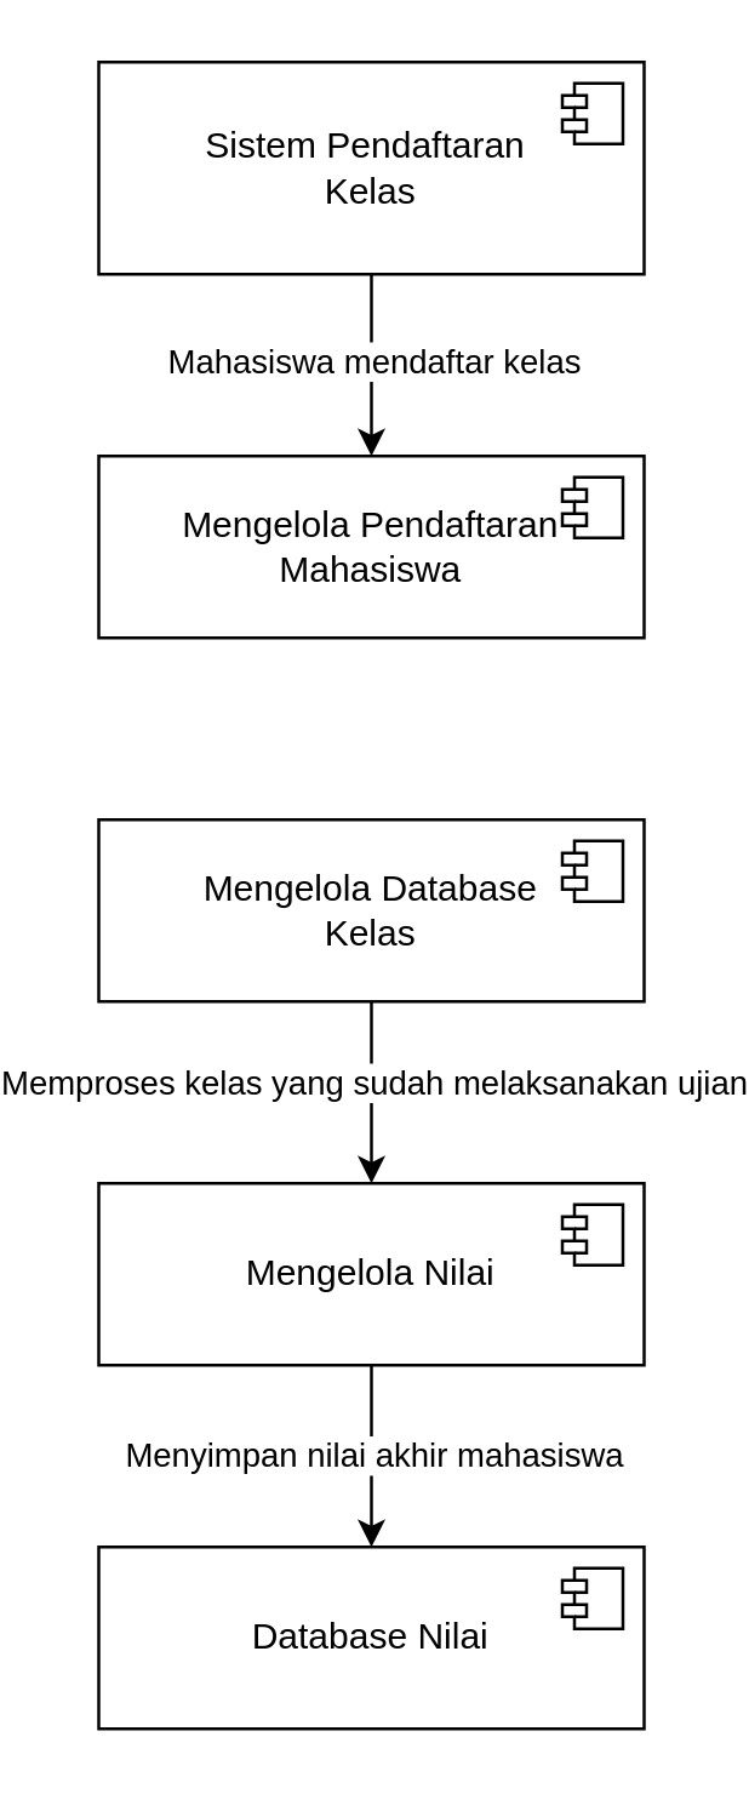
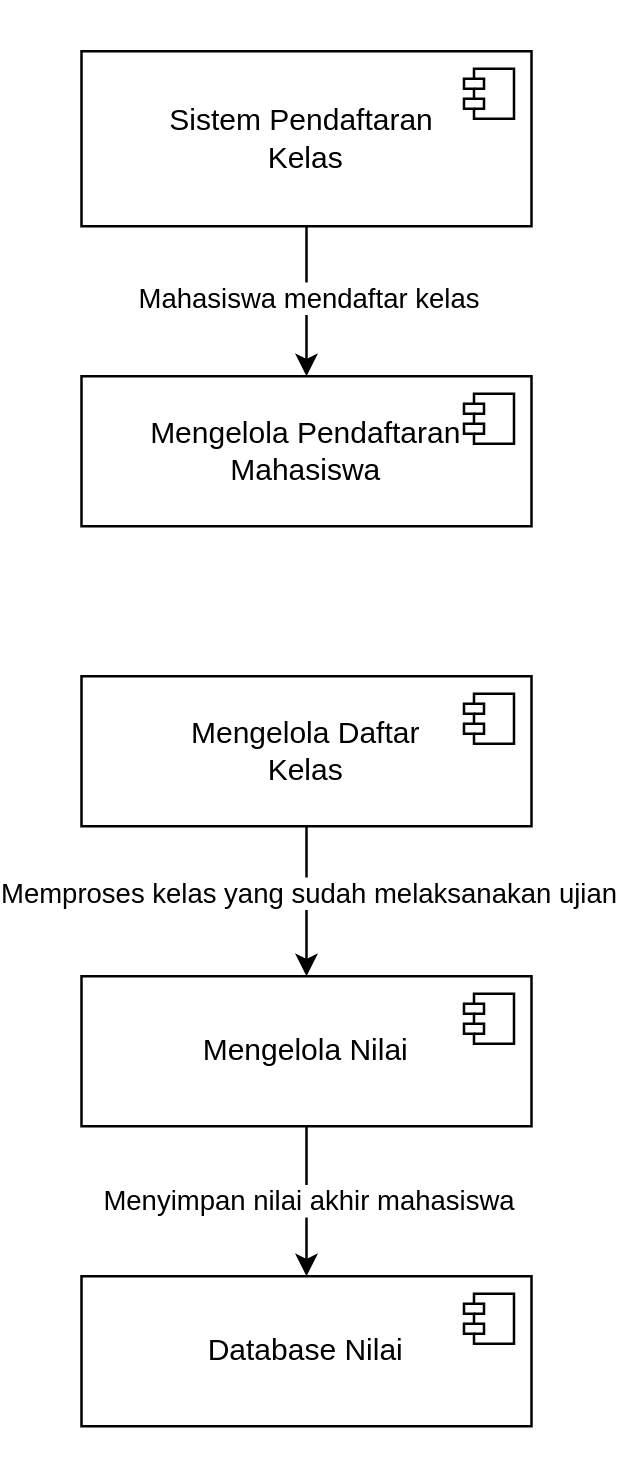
  <mxCell id="0" />
  <mxCell id="1" parent="0" />
  <mxCell id="2" style="edgeStyle=orthogonalEdgeStyle;rounded=0;orthogonalLoop=1;jettySize=auto;html=1;exitX=0.5;exitY=1;exitDx=0;exitDy=0;entryX=0.5;entryY=0;entryDx=0;entryDy=0;" edge="1" parent="1" source="4" target="6"><mxGeometry relative="1" as="geometry" /></mxCell>
  <mxCell id="3" value="Mahasiswa mendaftar kelas" style="edgeLabel;html=1;align=center;verticalAlign=middle;resizable=0;points=[];" connectable="0" vertex="1" parent="2"><mxGeometry x="-0.078" relative="1" as="geometry"><mxPoint as="offset" /></mxGeometry></mxCell>
  <mxCell id="4" value="Sistem Pendaftaran&amp;nbsp;&lt;div&gt;Kelas&lt;/div&gt;" style="html=1;dropTarget=0;whiteSpace=wrap;" vertex="1" parent="1"><mxGeometry x="20" y="20" width="180" height="70" as="geometry" /></mxCell>
  <mxCell id="5" value="" style="shape=module;jettyWidth=8;jettyHeight=4;" vertex="1" parent="4"><mxGeometry x="1" width="20" height="20" relative="1" as="geometry"><mxPoint x="-27" y="7" as="offset" /></mxGeometry></mxCell>
  <mxCell id="6" value="Mengelola Pendaftaran&lt;div&gt;Mahasiswa&lt;/div&gt;" style="html=1;dropTarget=0;whiteSpace=wrap;" vertex="1" parent="1"><mxGeometry x="20" y="150" width="180" height="60" as="geometry" /></mxCell>
  <mxCell id="7" value="" style="shape=module;jettyWidth=8;jettyHeight=4;" vertex="1" parent="6"><mxGeometry x="1" width="20" height="20" relative="1" as="geometry"><mxPoint x="-27" y="7" as="offset" /></mxGeometry></mxCell>
  <mxCell id="8" style="edgeStyle=orthogonalEdgeStyle;rounded=0;orthogonalLoop=1;jettySize=auto;html=1;exitX=0.5;exitY=1;exitDx=0;exitDy=0;" edge="1" parent="1" source="10" target="14"><mxGeometry relative="1" as="geometry" /></mxCell>
  <mxCell id="9" value="Memproses kelas yang sudah melaksanakan ujian" style="edgeLabel;html=1;align=center;verticalAlign=middle;resizable=0;points=[];" connectable="0" vertex="1" parent="8"><mxGeometry x="-0.133" relative="1" as="geometry"><mxPoint as="offset" /></mxGeometry></mxCell>
- <mxCell id="10" value="Mengelola Database&lt;div&gt;Kelas&lt;/div&gt;" style="html=1;dropTarget=0;whiteSpace=wrap;" vertex="1" parent="1"><mxGeometry x="20" y="270" width="180" height="60" as="geometry" /></mxCell>
+ <mxCell id="10" value="Mengelola Daftar&lt;div&gt;Kelas&lt;/div&gt;" style="html=1;dropTarget=0;whiteSpace=wrap;" vertex="1" parent="1"><mxGeometry x="20" y="270" width="180" height="60" as="geometry" /></mxCell>
  <mxCell id="11" value="" style="shape=module;jettyWidth=8;jettyHeight=4;" vertex="1" parent="10"><mxGeometry x="1" width="20" height="20" relative="1" as="geometry"><mxPoint x="-27" y="7" as="offset" /></mxGeometry></mxCell>
  <mxCell id="12" style="edgeStyle=orthogonalEdgeStyle;rounded=0;orthogonalLoop=1;jettySize=auto;html=1;exitX=0.5;exitY=1;exitDx=0;exitDy=0;entryX=0.5;entryY=0;entryDx=0;entryDy=0;" edge="1" parent="1" source="14" target="16"><mxGeometry relative="1" as="geometry" /></mxCell>
  <mxCell id="13" value="Menyimpan nilai akhir mahasiswa" style="edgeLabel;html=1;align=center;verticalAlign=middle;resizable=0;points=[];" connectable="0" vertex="1" parent="12"><mxGeometry x="-0.044" relative="1" as="geometry"><mxPoint as="offset" /></mxGeometry></mxCell>
  <mxCell id="14" value="Mengelola Nilai" style="html=1;dropTarget=0;whiteSpace=wrap;" vertex="1" parent="1"><mxGeometry x="20" y="390" width="180" height="60" as="geometry" /></mxCell>
  <mxCell id="15" value="" style="shape=module;jettyWidth=8;jettyHeight=4;" vertex="1" parent="14"><mxGeometry x="1" width="20" height="20" relative="1" as="geometry"><mxPoint x="-27" y="7" as="offset" /></mxGeometry></mxCell>
  <mxCell id="16" value="Database Nilai" style="html=1;dropTarget=0;whiteSpace=wrap;" vertex="1" parent="1"><mxGeometry x="20" y="510" width="180" height="60" as="geometry" /></mxCell>
  <mxCell id="17" value="" style="shape=module;jettyWidth=8;jettyHeight=4;" vertex="1" parent="16"><mxGeometry x="1" width="20" height="20" relative="1" as="geometry"><mxPoint x="-27" y="7" as="offset" /></mxGeometry></mxCell>
